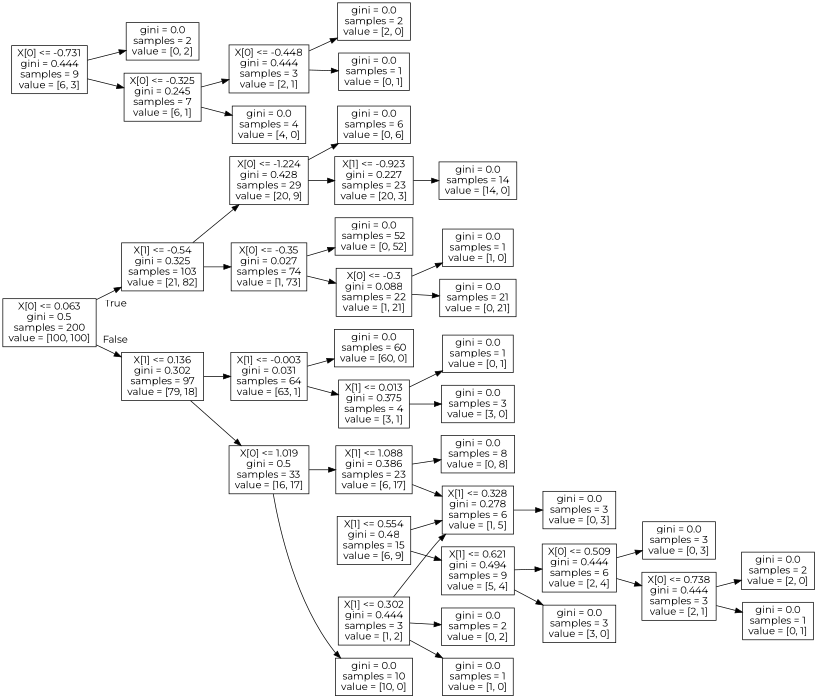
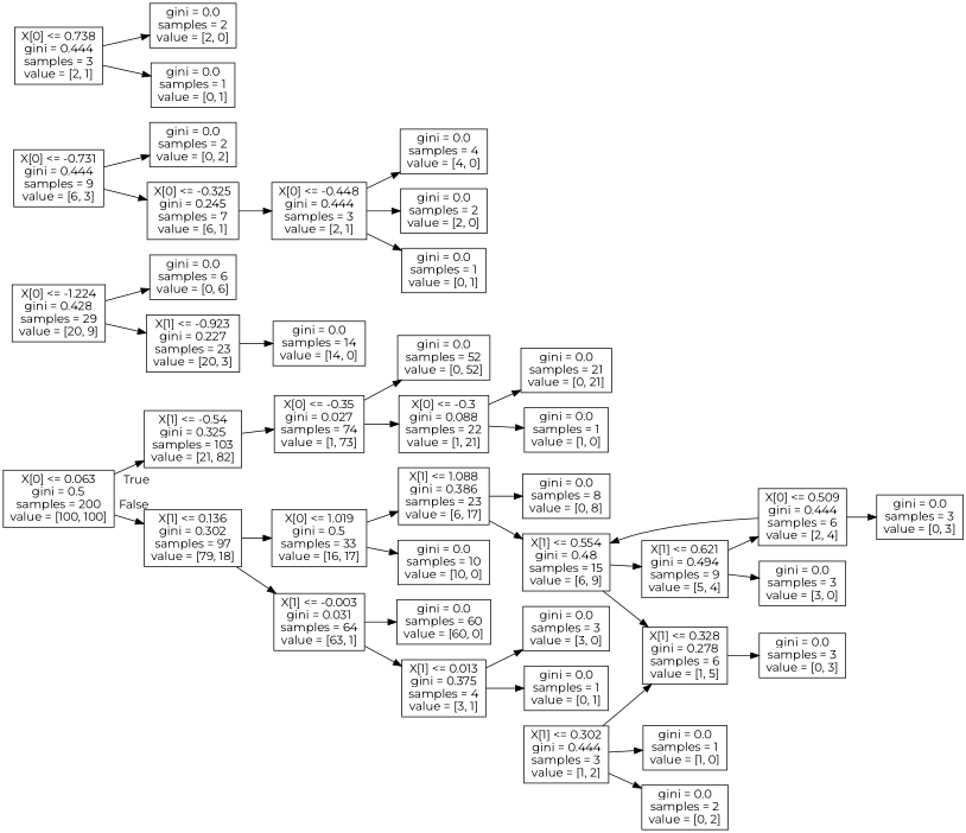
  digraph {
    fontname=Montserrat
    rankdir=LR
    node [fontname=Montserrat shape=box]
    edge [fontname=Montserrat]
    n1 [label="X[0] <= 0.063\ngini = 0.5\nsamples = 200\nvalue = [100, 100]"]
    n2 [label="X[1] <= -0.54\ngini = 0.325\nsamples = 103\nvalue = [21, 82]"]
    n3 [label="X[1] <= 0.136\ngini = 0.302\nsamples = 97\nvalue = [79, 18]"]
    n4 [label="X[0] <= -1.224\ngini = 0.428\nsamples = 29\nvalue = [20, 9]"]
    n5 [label="X[0] <= -0.35\ngini = 0.027\nsamples = 74\nvalue = [1, 73]"]
    n6 [label="X[1] <= -0.003\ngini = 0.031\nsamples = 64\nvalue = [63, 1]"]
    n7 [label="X[0] <= 1.019\ngini = 0.5\nsamples = 33\nvalue = [16, 17]"]
    n8 [label="gini = 0.0\nsamples = 6\nvalue = [0, 6]"]
    n9 [label="X[1] <= -0.923\ngini = 0.227\nsamples = 23\nvalue = [20, 3]"]
    n10 [label="gini = 0.0\nsamples = 52\nvalue = [0, 52]"]
    n11 [label="X[0] <= -0.3\ngini = 0.088\nsamples = 22\nvalue = [1, 21]"]
    n12 [label="gini = 0.0\nsamples = 14\nvalue = [14, 0]"]
    n13 [label="X[0] <= -0.731\ngini = 0.444\nsamples = 9\nvalue = [6, 3]"]
    n14 [label="gini = 0.0\nsamples = 2\nvalue = [0, 2]"]
    n15 [label="X[0] <= -0.325\ngini = 0.245\nsamples = 7\nvalue = [6, 1]"]
    n16 [label="X[0] <= -0.448\ngini = 0.444\nsamples = 3\nvalue = [2, 1]"]
    n17 [label="gini = 0.0\nsamples = 4\nvalue = [4, 0]"]
    n18 [label="gini = 0.0\nsamples = 2\nvalue = [2, 0]"]
    n19 [label="gini = 0.0\nsamples = 1\nvalue = [0, 1]"]
    n20 [label="gini = 0.0\nsamples = 1\nvalue = [1, 0]"]
    n21 [label="gini = 0.0\nsamples = 21\nvalue = [0, 21]"]
    n22 [label="gini = 0.0\nsamples = 60\nvalue = [60, 0]"]
    n23 [label="X[1] <= 0.013\ngini = 0.375\nsamples = 4\nvalue = [3, 1]"]
    n24 [label="X[1] <= 1.088\ngini = 0.386\nsamples = 23\nvalue = [6, 17]"]
    n25 [label="gini = 0.0\nsamples = 10\nvalue = [10, 0]"]
    n26 [label="gini = 0.0\nsamples = 1\nvalue = [0, 1]"]
    n27 [label="gini = 0.0\nsamples = 3\nvalue = [3, 0]"]
    n28 [label="X[1] <= 0.554\ngini = 0.48\nsamples = 15\nvalue = [6, 9]"]
    n29 [label="gini = 0.0\nsamples = 8\nvalue = [0, 8]"]
    n30 [label="X[1] <= 0.328\ngini = 0.278\nsamples = 6\nvalue = [1, 5]"]
    n31 [label="X[1] <= 0.621\ngini = 0.494\nsamples = 9\nvalue = [5, 4]"]
    n32 [label="gini = 0.0\nsamples = 3\nvalue = [0, 3]"]
    n33 [label="gini = 0.0\nsamples = 3\nvalue = [3, 0]"]
    n34 [label="X[0] <= 0.509\ngini = 0.444\nsamples = 6\nvalue = [2, 4]"]
    n35 [label="X[1] <= 0.302\ngini = 0.444\nsamples = 3\nvalue = [1, 2]"]
    n36 [label="gini = 0.0\nsamples = 2\nvalue = [0, 2]"]
    n37 [label="gini = 0.0\nsamples = 1\nvalue = [1, 0]"]
    n38 [label="gini = 0.0\nsamples = 3\nvalue = [0, 3]"]
    n39 [label="X[0] <= 0.738\ngini = 0.444\nsamples = 3\nvalue = [2, 1]"]
    n40 [label="gini = 0.0\nsamples = 2\nvalue = [2, 0]"]
    n41 [label="gini = 0.0\nsamples = 1\nvalue = [0, 1]"]
    n1 -> n2 [headlabel=True labelangle=45 labeldistance=2.5]
    n1 -> n3 [headlabel=False labelangle=-45 labeldistance=2.5]
-   n2 -> n4
    n2 -> n5
    n3 -> n6
    n3 -> n7
    n4 -> n8
    n4 -> n9
    n5 -> n10
    n5 -> n11
    n6 -> n22
    n6 -> n23
    n7 -> n24
    n7 -> n25
    n9 -> n12
    n11 -> n20
    n11 -> n21
    n13 -> n14
    n13 -> n15
    n15 -> n16
-   n15 -> n17
+   n16 -> n17
    n16 -> n18
    n16 -> n19
    n23 -> n26
    n23 -> n27
-   n24 -> n30
+   n24 -> n28
    n24 -> n29
    n28 -> n30
    n28 -> n31
    n30 -> n32
    n31 -> n33
    n31 -> n34
    n34 -> n38
-   n34 -> n39
+   n34 -> n28
    n35 -> n30
    n35 -> n36
    n35 -> n37
    n39 -> n40
    n39 -> n41
  }
